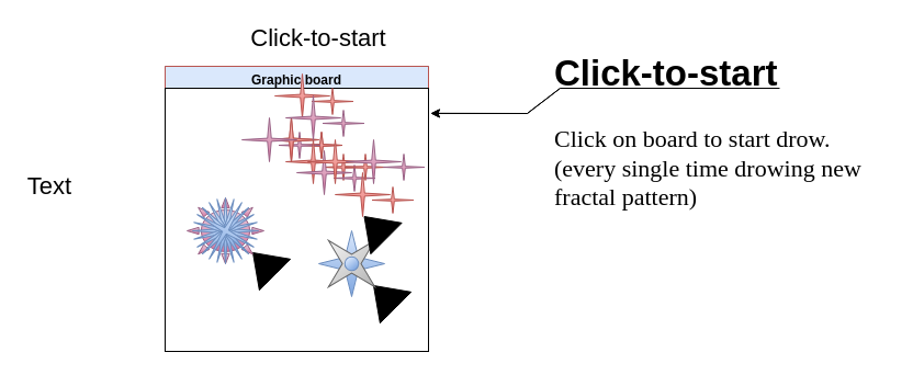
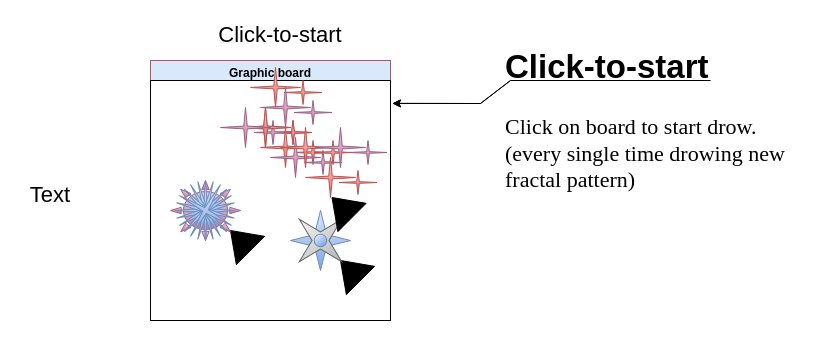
  <mxCell id="0" />
  <mxCell id="1" parent="0" />
  <mxCell id="2" value="Graphic board" style="swimlane;fillColor=#dae8fc;strokeColor=#6c8ebf;fontColor=default;" vertex="1" parent="1"><mxGeometry x="150" y="60" width="240" height="260" as="geometry" /></mxCell>
  <mxCell id="3" value="" style="swimlane;startSize=0;fillColor=#f8cecc;strokeColor=#b85450;" vertex="1" parent="2"><mxGeometry width="240" height="260" as="geometry"><mxRectangle width="50" height="40" as="alternateBounds" /></mxGeometry></mxCell>
  <mxCell id="4" value="" style="whiteSpace=wrap;html=1;aspect=fixed;" vertex="1" parent="3"><mxGeometry y="20" width="240" height="240" as="geometry" /></mxCell>
  <mxCell id="5" value="" style="shape=mxgraph.arrows2.wedgeArrow;html=1;fillColor=#000000;bendable=0;rounded=0;fontFamily=Comic Sans MS;fontSize=22;fontColor=default;" edge="1" parent="3"><mxGeometry width="100" height="100" relative="1" as="geometry"><mxPoint x="100" y="190" as="sourcePoint" /><mxPoint x="80" y="170" as="targetPoint" /></mxGeometry></mxCell>
  <mxCell id="6" value="" style="verticalLabelPosition=bottom;verticalAlign=top;html=1;shape=mxgraph.basic.sun;fontFamily=Comic Sans MS;fontSize=22;fillColor=#e6d0de;strokeColor=#996185;gradientColor=#d5739d;" vertex="1" parent="3"><mxGeometry x="20" y="120" width="70" height="60" as="geometry" /></mxCell>
  <mxCell id="7" value="" style="shape=mxgraph.arrows2.wedgeArrow;html=1;fillColor=#000000;bendable=0;rounded=0;fontFamily=Comic Sans MS;fontSize=22;fontColor=default;" edge="1" parent="3"><mxGeometry width="100" height="100" relative="1" as="geometry"><mxPoint x="210" y="220" as="sourcePoint" /><mxPoint x="190" y="200" as="targetPoint" /></mxGeometry></mxCell>
  <mxCell id="8" value="" style="verticalLabelPosition=bottom;verticalAlign=top;html=1;shape=mxgraph.basic.4_point_star_2;dx=0.8;fontFamily=Comic Sans MS;fontSize=22;fillColor=#dae8fc;strokeColor=#6c8ebf;gradientColor=#7ea6e0;" vertex="1" parent="3"><mxGeometry x="140" y="150" width="60" height="60" as="geometry" /></mxCell>
  <mxCell id="9" value="" style="verticalLabelPosition=bottom;verticalAlign=top;html=1;shape=mxgraph.basic.4_point_star_2;dx=0.8;fontFamily=Comic Sans MS;fontSize=22;rotation=-45;fillColor=#f5f5f5;gradientColor=#b3b3b3;strokeColor=#666666;" vertex="1" parent="3"><mxGeometry x="140" y="150" width="60" height="60" as="geometry" /></mxCell>
  <mxCell id="10" value="" style="verticalLabelPosition=bottom;verticalAlign=top;html=1;shape=mxgraph.basic.donut;dx=6.25;fontFamily=Comic Sans MS;fontSize=22;rotation=-40;fillColor=#dae8fc;gradientColor=#7ea6e0;strokeColor=#6c8ebf;" vertex="1" parent="3"><mxGeometry x="163.73" y="173.76" width="12.53" height="12.49" as="geometry" /></mxCell>
  <mxCell id="11" value="" style="verticalLabelPosition=bottom;verticalAlign=top;html=1;shape=mxgraph.basic.4_point_star_2;dx=0.93;fontFamily=Comic Sans MS;fontSize=22;fillColor=#dae8fc;gradientColor=#7ea6e0;strokeColor=#6c8ebf;" vertex="1" parent="3"><mxGeometry x="25" y="120" width="60" height="60" as="geometry" /></mxCell>
  <mxCell id="12" value="" style="verticalLabelPosition=bottom;verticalAlign=top;html=1;shape=mxgraph.basic.4_point_star_2;dx=0.93;fontFamily=Comic Sans MS;fontSize=22;fillColor=#dae8fc;gradientColor=#7ea6e0;strokeColor=#6c8ebf;rotation=-45;" vertex="1" parent="3"><mxGeometry x="25" y="120" width="60" height="60" as="geometry" /></mxCell>
  <mxCell id="13" value="" style="verticalLabelPosition=bottom;verticalAlign=top;html=1;shape=mxgraph.basic.4_point_star_2;dx=0.93;fontFamily=Comic Sans MS;fontSize=22;fillColor=#dae8fc;gradientColor=#7ea6e0;strokeColor=#6c8ebf;rotation=-15;" vertex="1" parent="3"><mxGeometry x="25" y="120" width="60" height="60" as="geometry" /></mxCell>
  <mxCell id="14" value="" style="verticalLabelPosition=bottom;verticalAlign=top;html=1;shape=mxgraph.basic.4_point_star_2;dx=0.93;fontFamily=Comic Sans MS;fontSize=22;fillColor=#dae8fc;gradientColor=#7ea6e0;strokeColor=#6c8ebf;rotation=-30;" vertex="1" parent="3"><mxGeometry x="25" y="120" width="60" height="60" as="geometry" /></mxCell>
  <mxCell id="15" value="" style="verticalLabelPosition=bottom;verticalAlign=top;html=1;shape=mxgraph.basic.4_point_star_2;dx=0.93;fontFamily=Comic Sans MS;fontSize=22;fillColor=#dae8fc;gradientColor=#7ea6e0;strokeColor=#6c8ebf;rotation=-45;" vertex="1" parent="3"><mxGeometry x="25" y="120" width="60" height="60" as="geometry" /></mxCell>
  <mxCell id="16" value="" style="verticalLabelPosition=bottom;verticalAlign=top;html=1;shape=mxgraph.basic.4_point_star_2;dx=0.93;fontFamily=Comic Sans MS;fontSize=22;fillColor=#dae8fc;gradientColor=#7ea6e0;strokeColor=#6c8ebf;rotation=15;" vertex="1" parent="3"><mxGeometry x="25" y="120" width="60" height="60" as="geometry" /></mxCell>
  <mxCell id="17" value="" style="verticalLabelPosition=bottom;verticalAlign=top;html=1;shape=mxgraph.basic.4_point_star_2;dx=0.93;fontFamily=Comic Sans MS;fontSize=22;fillColor=#dae8fc;gradientColor=#7ea6e0;strokeColor=#6c8ebf;rotation=30;" vertex="1" parent="3"><mxGeometry x="25" y="120" width="60" height="60" as="geometry" /></mxCell>
  <mxCell id="18" value="" style="verticalLabelPosition=bottom;verticalAlign=top;html=1;shape=mxgraph.basic.4_point_star_2;dx=0.93;fontFamily=Comic Sans MS;fontSize=22;fillColor=#f8cecc;gradientColor=#ea6b66;strokeColor=#b85450;" vertex="1" parent="3"><mxGeometry x="123.5" y="60" width="38" height="24" as="geometry" /></mxCell>
  <mxCell id="19" value="" style="verticalLabelPosition=bottom;verticalAlign=top;html=1;shape=mxgraph.basic.4_point_star_2;dx=0.93;fontFamily=Comic Sans MS;fontSize=22;fillColor=#f8cecc;gradientColor=#ea6b66;strokeColor=#b85450;" vertex="1" parent="3"><mxGeometry x="133.5" y="20" width="38" height="24" as="geometry" /></mxCell>
  <mxCell id="20" value="" style="verticalLabelPosition=bottom;verticalAlign=top;html=1;shape=mxgraph.basic.4_point_star_2;dx=0.93;fontFamily=Comic Sans MS;fontSize=22;fillColor=#f8cecc;gradientColor=#ea6b66;strokeColor=#b85450;" vertex="1" parent="3"><mxGeometry x="143.5" y="80" width="38" height="24" as="geometry" /></mxCell>
  <mxCell id="21" value="" style="verticalLabelPosition=bottom;verticalAlign=top;html=1;shape=mxgraph.basic.4_point_star_2;dx=0.93;fontFamily=Comic Sans MS;fontSize=22;fillColor=#e6d0de;gradientColor=#d5739d;strokeColor=#996185;" vertex="1" parent="3"><mxGeometry x="153.5" y="90" width="38" height="24" as="geometry" /></mxCell>
  <mxCell id="22" value="" style="verticalLabelPosition=bottom;verticalAlign=top;html=1;shape=mxgraph.basic.4_point_star_2;dx=0.93;fontFamily=Comic Sans MS;fontSize=22;fillColor=#f8cecc;gradientColor=#ea6b66;strokeColor=#b85450;" vertex="1" parent="3"><mxGeometry x="163.5" y="80" width="38" height="24" as="geometry" /></mxCell>
  <mxCell id="23" value="" style="verticalLabelPosition=bottom;verticalAlign=top;html=1;shape=mxgraph.basic.4_point_star_2;dx=0.93;fontFamily=Comic Sans MS;fontSize=22;fillColor=#f8cecc;gradientColor=#ea6b66;strokeColor=#b85450;" vertex="1" parent="3"><mxGeometry x="188.5" y="110" width="38" height="24" as="geometry" /></mxCell>
  <mxCell id="24" value="" style="verticalLabelPosition=bottom;verticalAlign=top;html=1;shape=mxgraph.basic.4_point_star_2;dx=0.93;fontFamily=Comic Sans MS;fontSize=22;fillColor=#f8cecc;gradientColor=#ea6b66;strokeColor=#b85450;" vertex="1" parent="3"><mxGeometry x="123.5" y="60" width="38" height="24" as="geometry" /></mxCell>
  <mxCell id="25" value="" style="verticalLabelPosition=bottom;verticalAlign=top;html=1;shape=mxgraph.basic.4_point_star_2;dx=0.93;fontFamily=Comic Sans MS;fontSize=22;fillColor=#e6d0de;gradientColor=#d5739d;strokeColor=#996185;" vertex="1" parent="3"><mxGeometry x="198.5" y="80" width="38" height="24" as="geometry" /></mxCell>
  <mxCell id="26" value="" style="verticalLabelPosition=bottom;verticalAlign=top;html=1;shape=mxgraph.basic.4_point_star_2;dx=0.93;fontFamily=Comic Sans MS;fontSize=22;fillColor=#e6d0de;gradientColor=#d5739d;strokeColor=#996185;" vertex="1" parent="3"><mxGeometry x="143.5" y="40" width="38" height="24" as="geometry" /></mxCell>
  <mxCell id="27" value="" style="verticalLabelPosition=bottom;verticalAlign=top;html=1;shape=mxgraph.basic.4_point_star_2;dx=0.93;fontFamily=Comic Sans MS;fontSize=22;fillColor=#e6d0de;gradientColor=#d5739d;strokeColor=#996185;" vertex="1" parent="3"><mxGeometry x="103.5" y="60" width="38" height="24" as="geometry" /></mxCell>
  <mxCell id="28" value="" style="verticalLabelPosition=bottom;verticalAlign=top;html=1;shape=mxgraph.basic.4_point_star_2;dx=0.93;fontFamily=Comic Sans MS;fontSize=22;fillColor=#f8cecc;gradientColor=#ea6b66;strokeColor=#b85450;" vertex="1" parent="3"><mxGeometry x="90" y="47" width="50" height="40" as="geometry" /></mxCell>
  <mxCell id="29" value="" style="verticalLabelPosition=bottom;verticalAlign=top;html=1;shape=mxgraph.basic.4_point_star_2;dx=0.93;fontFamily=Comic Sans MS;fontSize=22;fillColor=#f8cecc;gradientColor=#ea6b66;strokeColor=#b85450;" vertex="1" parent="3"><mxGeometry x="100" y="7" width="50" height="40" as="geometry" /></mxCell>
  <mxCell id="30" value="" style="verticalLabelPosition=bottom;verticalAlign=top;html=1;shape=mxgraph.basic.4_point_star_2;dx=0.93;fontFamily=Comic Sans MS;fontSize=22;fillColor=#f8cecc;gradientColor=#ea6b66;strokeColor=#b85450;" vertex="1" parent="3"><mxGeometry x="110" y="67" width="50" height="40" as="geometry" /></mxCell>
  <mxCell id="31" value="" style="verticalLabelPosition=bottom;verticalAlign=top;html=1;shape=mxgraph.basic.4_point_star_2;dx=0.93;fontFamily=Comic Sans MS;fontSize=22;fillColor=#e6d0de;gradientColor=#d5739d;strokeColor=#996185;" vertex="1" parent="3"><mxGeometry x="120" y="77" width="50" height="40" as="geometry" /></mxCell>
  <mxCell id="32" value="" style="verticalLabelPosition=bottom;verticalAlign=top;html=1;shape=mxgraph.basic.4_point_star_2;dx=0.93;fontFamily=Comic Sans MS;fontSize=22;fillColor=#f8cecc;gradientColor=#ea6b66;strokeColor=#b85450;" vertex="1" parent="3"><mxGeometry x="130" y="67" width="50" height="40" as="geometry" /></mxCell>
  <mxCell id="33" value="" style="verticalLabelPosition=bottom;verticalAlign=top;html=1;shape=mxgraph.basic.4_point_star_2;dx=0.93;fontFamily=Comic Sans MS;fontSize=22;fillColor=#f8cecc;gradientColor=#ea6b66;strokeColor=#b85450;" vertex="1" parent="3"><mxGeometry x="155" y="97" width="50" height="40" as="geometry" /></mxCell>
  <mxCell id="34" value="" style="verticalLabelPosition=bottom;verticalAlign=top;html=1;shape=mxgraph.basic.4_point_star_2;dx=0.93;fontFamily=Comic Sans MS;fontSize=22;fillColor=#f8cecc;gradientColor=#ea6b66;strokeColor=#b85450;" vertex="1" parent="3"><mxGeometry x="90" y="47" width="50" height="40" as="geometry" /></mxCell>
  <mxCell id="35" value="" style="verticalLabelPosition=bottom;verticalAlign=top;html=1;shape=mxgraph.basic.4_point_star_2;dx=0.93;fontFamily=Comic Sans MS;fontSize=22;fillColor=#e6d0de;gradientColor=#d5739d;strokeColor=#996185;" vertex="1" parent="3"><mxGeometry x="165" y="67" width="50" height="40" as="geometry" /></mxCell>
  <mxCell id="36" value="" style="verticalLabelPosition=bottom;verticalAlign=top;html=1;shape=mxgraph.basic.4_point_star_2;dx=0.93;fontFamily=Comic Sans MS;fontSize=22;fillColor=#e6d0de;gradientColor=#d5739d;strokeColor=#996185;" vertex="1" parent="3"><mxGeometry x="110" y="27" width="50" height="40" as="geometry" /></mxCell>
  <mxCell id="37" value="" style="verticalLabelPosition=bottom;verticalAlign=top;html=1;shape=mxgraph.basic.4_point_star_2;dx=0.93;fontFamily=Comic Sans MS;fontSize=22;fillColor=#e6d0de;gradientColor=#d5739d;strokeColor=#996185;" vertex="1" parent="3"><mxGeometry x="70" y="47" width="50" height="40" as="geometry" /></mxCell>
  <mxCell id="38" value="" style="shape=mxgraph.arrows2.wedgeArrow;html=1;fillColor=#000000;bendable=0;rounded=0;fontFamily=Comic Sans MS;fontSize=22;fontColor=default;" edge="1" parent="3"><mxGeometry width="100" height="100" relative="1" as="geometry"><mxPoint x="201.5" y="157" as="sourcePoint" /><mxPoint x="181.5" y="137" as="targetPoint" /></mxGeometry></mxCell>
  <mxCell id="39" value="" style="endArrow=classic;html=1;rounded=0;fontColor=default;entryX=1.008;entryY=0.165;entryDx=0;entryDy=0;entryPerimeter=0;" edge="1" parent="1" target="3"><mxGeometry width="50" height="50" relative="1" as="geometry"><mxPoint x="510" y="80" as="sourcePoint" /><mxPoint x="450" y="110" as="targetPoint" /><Array as="points"><mxPoint x="480" y="103" /></Array></mxGeometry></mxCell>
  <mxCell id="40" value="" style="endArrow=classic;html=1;rounded=0;fontColor=default;entryX=1.008;entryY=0.165;entryDx=0;entryDy=0;entryPerimeter=0;" edge="1" parent="1" target="3"><mxGeometry width="50" height="50" relative="1" as="geometry"><mxPoint x="710" y="80" as="sourcePoint" /><mxPoint x="391.92" y="102.9" as="targetPoint" /><Array as="points"><mxPoint x="510" y="80" /><mxPoint x="480" y="103" /></Array></mxGeometry></mxCell>
- <mxCell id="41" value="&lt;font style=&quot;font-size: 22px;&quot;&gt;Click-to-start&lt;/font&gt;" style="text;html=1;strokeColor=none;fillColor=none;align=center;verticalAlign=middle;whiteSpace=wrap;rounded=0;fontColor=default;" vertex="1" parent="1"><mxGeometry x="190" y="20" width="200" height="30" as="geometry" /></mxCell>
- <mxCell id="42" value="Text" style="text;html=1;strokeColor=none;fillColor=none;align=center;verticalAlign=middle;whiteSpace=wrap;rounded=0;fontSize=22;fontColor=default;" vertex="1" parent="1"><mxGeometry x="15" y="155" width="60" height="30" as="geometry" /></mxCell>
+ <mxCell id="41" value="&lt;font style=&quot;font-size: 22px;&quot;&gt;Click-to-start&lt;/font&gt;" style="text;html=1;strokeColor=none;fillColor=none;align=center;verticalAlign=middle;whiteSpace=wrap;rounded=0;fontColor=default;" vertex="1" parent="1"><mxGeometry x="180" y="20" width="200" height="30" as="geometry" /></mxCell>
+ <mxCell id="42" value="Text" style="text;html=1;strokeColor=none;fillColor=none;align=center;verticalAlign=middle;whiteSpace=wrap;rounded=0;fontSize=22;fontColor=default;" vertex="1" parent="1"><mxGeometry x="20" y="180" width="60" height="30" as="geometry" /></mxCell>
  <mxCell id="43" value="&lt;h2&gt;Click-to-start&lt;/h2&gt;&lt;p&gt;&lt;font face=&quot;Comic Sans MS&quot;&gt;Click on board to start drow.&lt;br&gt;(every single time drowing new fractal pattern)&lt;/font&gt;&lt;/p&gt;" style="text;html=1;strokeColor=none;fillColor=none;spacing=5;spacingTop=-20;whiteSpace=wrap;overflow=hidden;rounded=0;fontSize=22;fontColor=default;" vertex="1" parent="1"><mxGeometry x="500" y="30" width="310" height="180" as="geometry" /></mxCell>
